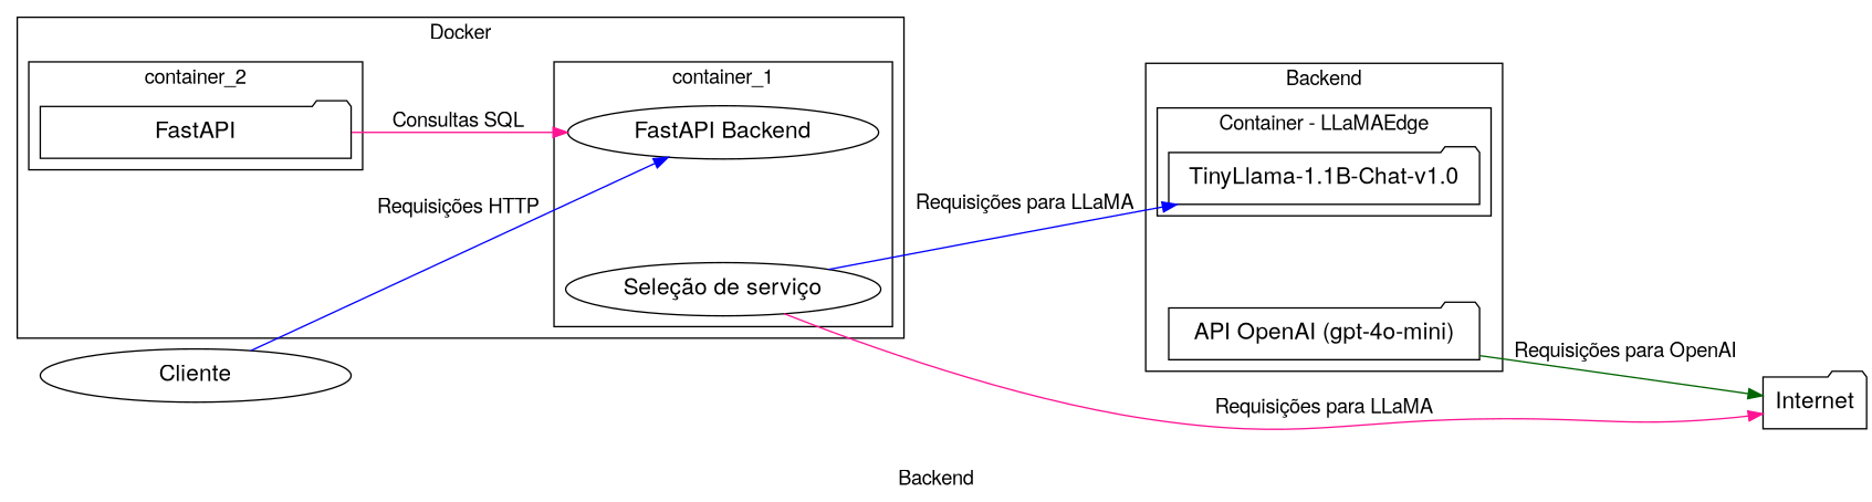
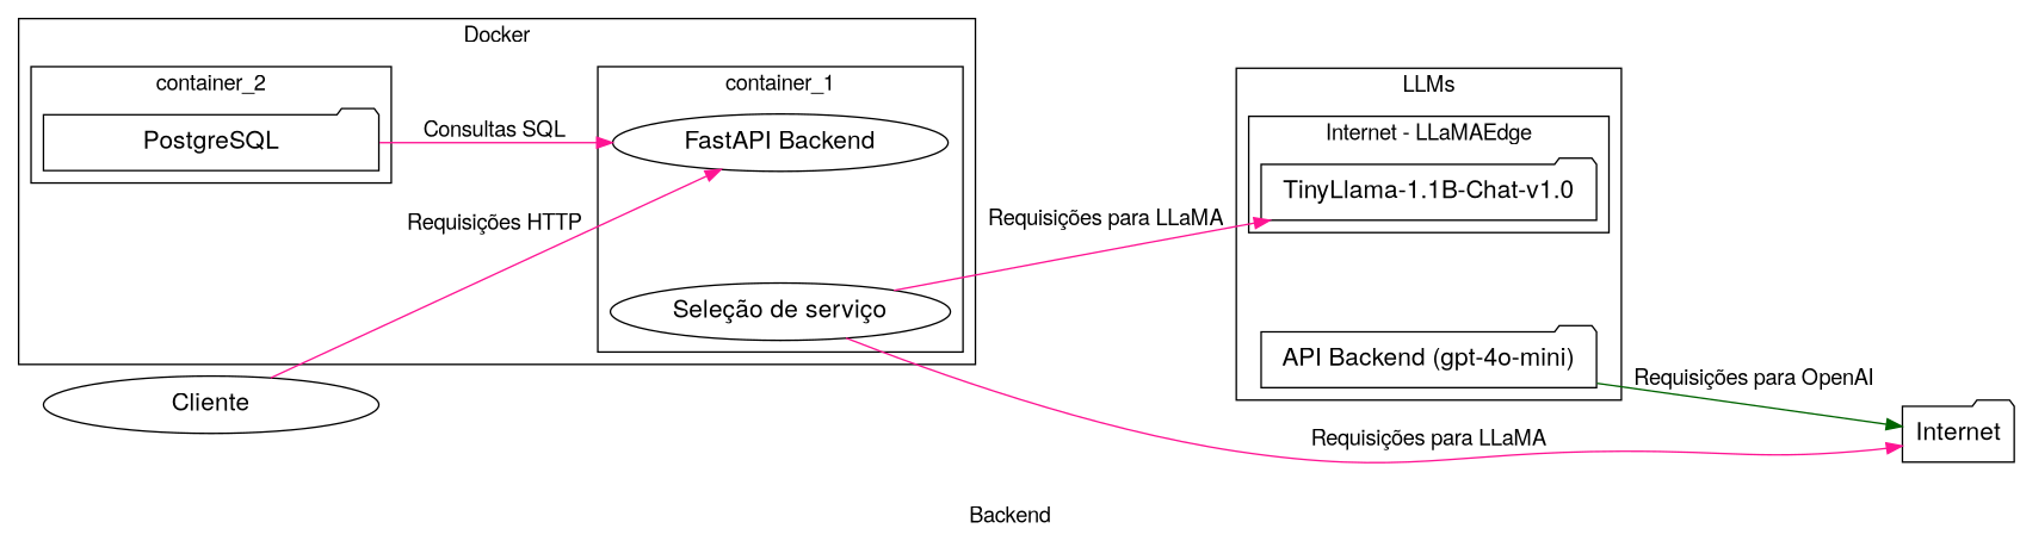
  digraph {
    fontname="Helvetica,Arial,sans-serif"
    label=Backend
    nodesep=1
    rankdir=LR
    node [fontname="Helvetica,Arial,sans-serif" fontsize=16 shape=folder]
    edge [color=blue fontname="Helvetica,Arial,sans-serif"]
    n1 [label="FastAPI Backend" shape=ellipse width=3]
    n2 [label="Seleção de serviço" shape=ellipse width=3]
-   n3 [label=FastAPI width=3]
+   n3 [label=PostgreSQL width=3]
    n4 [label="TinyLlama-1.1B-Chat-v1.0" width=3]
-   n5 [label="API OpenAI (gpt-4o-mini)" width=3]
+   n5 [label="API Backend (gpt-4o-mini)" width=3]
    n6 [label=Internet width=1]
    n7 [label=Cliente shape=ellipse width=3]
    subgraph cluster_1 {
      label=Docker
      subgraph cluster_2 {
        label=container_1
        n1
        n2
      }
      subgraph cluster_3 {
        label=container_2
        n3
      }
    }
    subgraph cluster_4 {
+     label=LLMs
      n5
      subgraph cluster_5 {
-       label="Container - LLaMAEdge"
+       label="Internet - LLaMAEdge"
        n4
      }
    }
-   n2 -> n4 [label="Requisições para LLaMA" labeldistance=0]
+   n2 -> n4 [color=deeppink label="Requisições para LLaMA" labeldistance=0]
    n2 -> n6 [color=deeppink label="Requisições para LLaMA"]
    n3 -> n1 [color=deeppink label="Consultas SQL"]
    n5 -> n6 [color=darkgreen label="Requisições para OpenAI"]
-   n7 -> n1 [label="Requisições HTTP"]
+   n7 -> n1 [color=deeppink label="Requisições HTTP"]
  }
